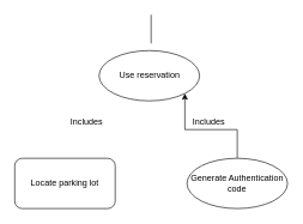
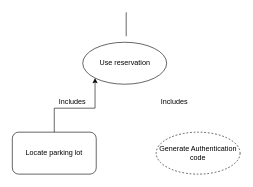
  <mxCell id="0" />
  <mxCell id="1" parent="0" />
  <mxCell id="2" value="Use reservation" style="ellipse;whiteSpace=wrap;html=1;" vertex="1" parent="1"><mxGeometry x="137.5" y="70" width="140" height="70" as="geometry" /></mxCell>
+ <mxCell id="3" style="edgeStyle=orthogonalEdgeStyle;rounded=0;orthogonalLoop=1;jettySize=auto;html=1;exitX=0.5;exitY=0;exitDx=0;exitDy=0;entryX=0;entryY=1;entryDx=0;entryDy=0;" edge="1" parent="1" source="4" target="2"><mxGeometry relative="1" as="geometry" /></mxCell>
  <mxCell id="4" value="Locate parking lot" style="whiteSpace=wrap;html=1;rounded=1;" vertex="1" parent="1"><mxGeometry x="20" y="220" width="140" height="70" as="geometry" /></mxCell>
- <mxCell id="5" style="edgeStyle=orthogonalEdgeStyle;rounded=0;orthogonalLoop=1;jettySize=auto;html=1;exitX=0.5;exitY=0;exitDx=0;exitDy=0;entryX=1;entryY=1;entryDx=0;entryDy=0;" edge="1" parent="1" source="6" target="2"><mxGeometry relative="1" as="geometry" /></mxCell>
- <mxCell id="6" value="Generate Authentication code" style="ellipse;whiteSpace=wrap;html=1;" vertex="1" parent="1"><mxGeometry x="260" y="220" width="140" height="70" as="geometry" /></mxCell>
+ <mxCell id="6" value="Generate Authentication code" style="ellipse;whiteSpace=wrap;html=1;dashed=1;" vertex="1" parent="1"><mxGeometry x="260" y="220" width="140" height="70" as="geometry" /></mxCell>
  <mxCell id="7" value="" style="endArrow=none;html=1;" edge="1" parent="1"><mxGeometry width="50" height="50" relative="1" as="geometry"><mxPoint x="210" y="60" as="sourcePoint" /><mxPoint x="210" y="20" as="targetPoint" /></mxGeometry></mxCell>
  <mxCell id="8" value="Includes" style="text;html=1;align=center;verticalAlign=middle;resizable=0;points=[];autosize=1;" vertex="1" parent="1"><mxGeometry x="90" y="160" width="60" height="20" as="geometry" /></mxCell>
  <mxCell id="9" value="Includes" style="text;html=1;align=center;verticalAlign=middle;resizable=0;points=[];autosize=1;" vertex="1" parent="1"><mxGeometry x="260" y="160" width="60" height="20" as="geometry" /></mxCell>
